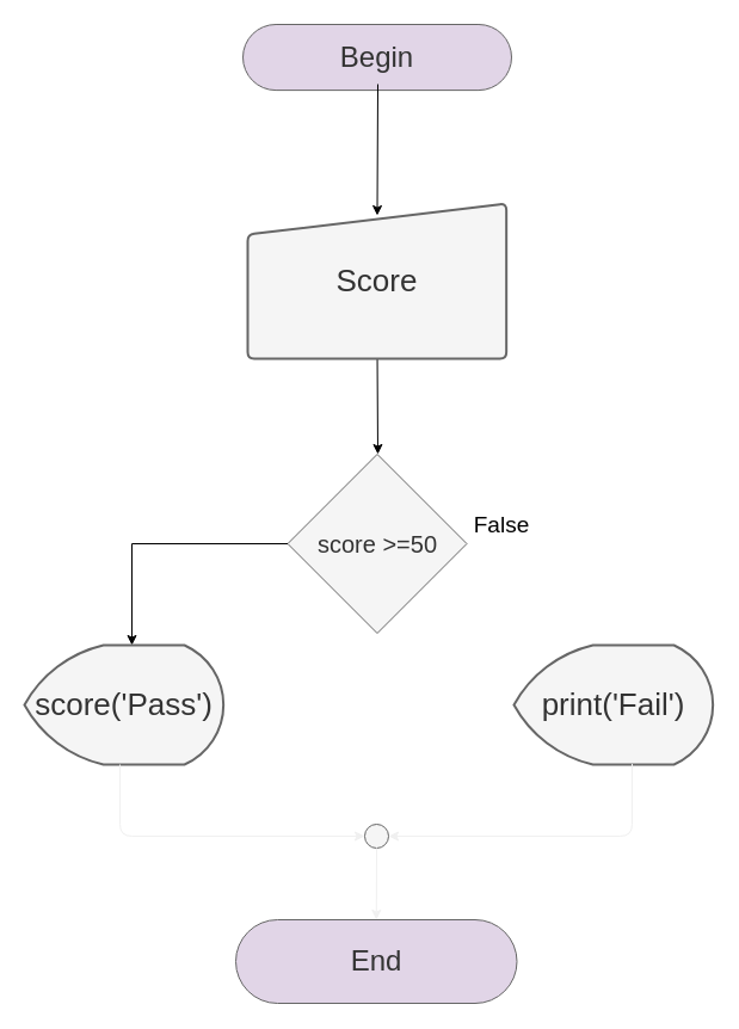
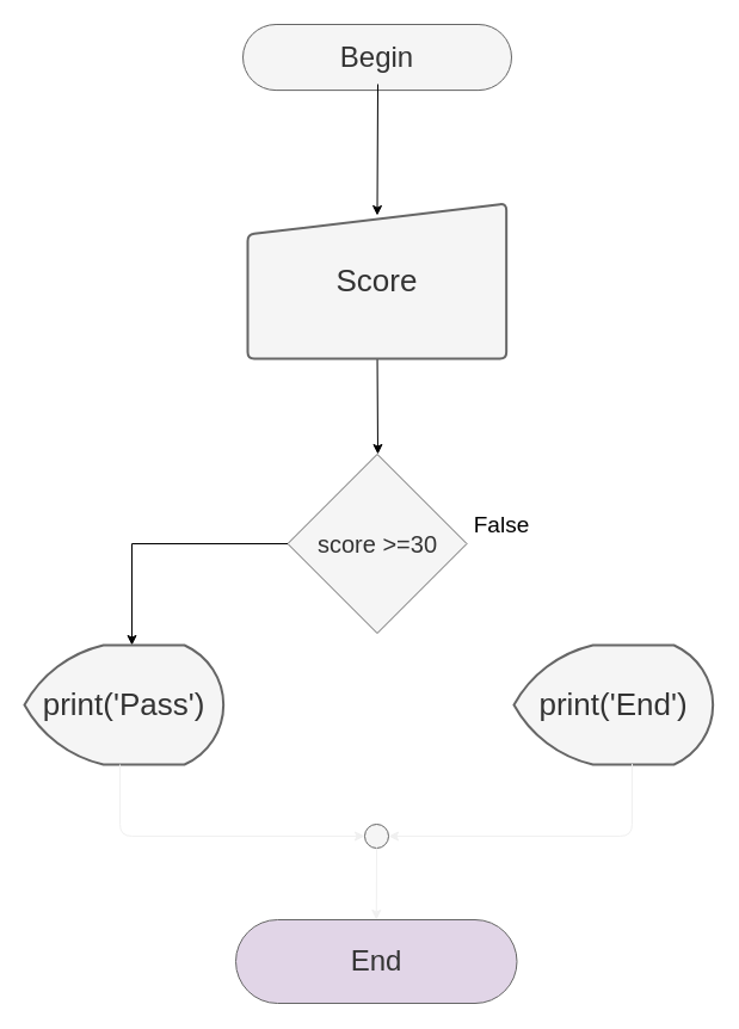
  <mxCell id="0" />
  <mxCell id="1" parent="0" />
- <mxCell id="2" value="&lt;h1&gt;&lt;span style=&quot;font-weight: normal&quot;&gt;Begin&lt;/span&gt;&lt;/h1&gt;" style="rounded=1;whiteSpace=wrap;html=1;arcSize=50;fillColor=#e1d5e7;strokeColor=#666666;fontColor=#333333;" parent="1" vertex="1"><mxGeometry x="203" y="20" width="225" height="55.1" as="geometry" /></mxCell>
+ <mxCell id="2" value="&lt;h1&gt;&lt;span style=&quot;font-weight: normal&quot;&gt;Begin&lt;/span&gt;&lt;/h1&gt;" style="rounded=1;whiteSpace=wrap;html=1;arcSize=50;fillColor=#f5f5f5;strokeColor=#666666;fontColor=#333333;" parent="1" vertex="1"><mxGeometry x="203" y="20" width="225" height="55.1" as="geometry" /></mxCell>
  <mxCell id="3" value="" style="endArrow=classic;html=1;entryX=0.5;entryY=0;entryDx=0;entryDy=0;" parent="1" edge="1"><mxGeometry width="50" height="50" relative="1" as="geometry"><mxPoint x="316" y="70" as="sourcePoint" /><mxPoint x="315.5" y="180" as="targetPoint" /></mxGeometry></mxCell>
  <mxCell id="4" value="" style="endArrow=classic;html=1;exitX=0.5;exitY=1;exitDx=0;exitDy=0;" parent="1" edge="1"><mxGeometry width="50" height="50" relative="1" as="geometry"><mxPoint x="315.5" y="292.5" as="sourcePoint" /><mxPoint x="316" y="380" as="targetPoint" /></mxGeometry></mxCell>
- <mxCell id="5" value="&lt;font style=&quot;font-size: 20px&quot;&gt;score &amp;gt;=50&lt;/font&gt;" style="rhombus;whiteSpace=wrap;html=1;fillColor=#f5f5f5;strokeColor=#666666;fontColor=#333333;" parent="1" vertex="1"><mxGeometry x="240.5" y="380" width="150" height="150" as="geometry" /></mxCell>
+ <mxCell id="5" value="&lt;font style=&quot;font-size: 20px&quot;&gt;score &amp;gt;=30&lt;/font&gt;" style="rhombus;whiteSpace=wrap;html=1;fillColor=#f5f5f5;strokeColor=#666666;fontColor=#333333;" parent="1" vertex="1"><mxGeometry x="240.5" y="380" width="150" height="150" as="geometry" /></mxCell>
  <mxCell id="6" value="" style="endArrow=classic;html=1;rounded=0;exitX=0;exitY=0.5;exitDx=0;exitDy=0;" parent="1" edge="1" source="5"><mxGeometry width="50" height="50" relative="1" as="geometry"><mxPoint x="240" y="450" as="sourcePoint" /><mxPoint x="110" y="540" as="targetPoint" /><Array as="points"><mxPoint x="110" y="455" /></Array></mxGeometry></mxCell>
  <mxCell id="7" value="&lt;h1&gt;&lt;span style=&quot;font-weight: normal&quot;&gt;End&lt;/span&gt;&lt;/h1&gt;" style="rounded=1;whiteSpace=wrap;html=1;arcSize=50;fillColor=#e1d5e7;strokeColor=#666666;fontColor=#333333;" parent="1" vertex="1"><mxGeometry x="197" y="770" width="235.5" height="70" as="geometry" /></mxCell>
- <mxCell id="8" value="&lt;font style=&quot;font-size: 26px&quot;&gt;score('Pass')&lt;/font&gt;" style="strokeWidth=2;html=1;shape=mxgraph.flowchart.display;whiteSpace=wrap;fillColor=#f5f5f5;strokeColor=#666666;fontColor=#333333;" parent="1" vertex="1"><mxGeometry x="20" y="540" width="166.67" height="100" as="geometry" /></mxCell>
- <mxCell id="9" value="&lt;font style=&quot;font-size: 26px&quot;&gt;print('Fail')&lt;/font&gt;" style="strokeWidth=2;html=1;shape=mxgraph.flowchart.display;whiteSpace=wrap;fillColor=#f5f5f5;strokeColor=#666666;fontColor=#333333;" parent="1" vertex="1"><mxGeometry x="430" y="540" width="166.67" height="100" as="geometry" /></mxCell>
+ <mxCell id="8" value="&lt;font style=&quot;font-size: 26px&quot;&gt;print('Pass')&lt;/font&gt;" style="strokeWidth=2;html=1;shape=mxgraph.flowchart.display;whiteSpace=wrap;fillColor=#f5f5f5;strokeColor=#666666;fontColor=#333333;" parent="1" vertex="1"><mxGeometry x="20" y="540" width="166.67" height="100" as="geometry" /></mxCell>
+ <mxCell id="9" value="&lt;font style=&quot;font-size: 26px&quot;&gt;print('End')&lt;/font&gt;" style="strokeWidth=2;html=1;shape=mxgraph.flowchart.display;whiteSpace=wrap;fillColor=#f5f5f5;strokeColor=#666666;fontColor=#333333;" parent="1" vertex="1"><mxGeometry x="430" y="540" width="166.67" height="100" as="geometry" /></mxCell>
  <mxCell id="10" value="&lt;font style=&quot;font-size: 26px&quot;&gt;Score&lt;/font&gt;" style="html=1;strokeWidth=2;shape=manualInput;whiteSpace=wrap;rounded=1;size=26;arcSize=11;fillColor=#f5f5f5;strokeColor=#666666;fontColor=#333333;" parent="1" vertex="1"><mxGeometry x="207" y="170" width="216.67" height="130" as="geometry" /></mxCell>
  <mxCell id="11" value="" style="endArrow=classic;html=1;strokeColor=#f0f0f0;entryX=0;entryY=0.5;entryDx=0;entryDy=0;entryPerimeter=0;" parent="1" target="13" edge="1"><mxGeometry width="50" height="50" relative="1" as="geometry"><mxPoint x="100" y="640" as="sourcePoint" /><mxPoint x="290" y="700" as="targetPoint" /><Array as="points"><mxPoint x="100" y="700" /></Array></mxGeometry></mxCell>
  <mxCell id="12" value="" style="endArrow=classic;html=1;strokeColor=#f0f0f0;exitX=0.594;exitY=0.994;exitDx=0;exitDy=0;exitPerimeter=0;entryX=1;entryY=0.5;entryDx=0;entryDy=0;entryPerimeter=0;" parent="1" source="9" target="13" edge="1"><mxGeometry width="50" height="50" relative="1" as="geometry"><mxPoint x="463.335" y="650" as="sourcePoint" /><mxPoint x="320" y="700" as="targetPoint" /><Array as="points"><mxPoint x="529" y="700" /></Array></mxGeometry></mxCell>
  <mxCell id="13" value="" style="verticalLabelPosition=bottom;verticalAlign=top;html=1;shape=mxgraph.flowchart.on-page_reference;fillColor=#f5f5f5;strokeColor=#666666;fontColor=#333333;" parent="1" vertex="1"><mxGeometry x="305" y="690" width="20" height="20" as="geometry" /></mxCell>
  <mxCell id="14" value="" style="endArrow=classic;html=1;strokeColor=#f0f0f0;entryX=0.5;entryY=0;entryDx=0;entryDy=0;exitX=0.5;exitY=1;exitDx=0;exitDy=0;exitPerimeter=0;" parent="1" source="13" target="7" edge="1"><mxGeometry width="50" height="50" relative="1" as="geometry"><mxPoint x="290" y="760" as="sourcePoint" /><mxPoint x="340" y="710" as="targetPoint" /></mxGeometry></mxCell>
  <mxCell id="15" value="&lt;span style=&quot;font-size: 19px&quot;&gt;False&lt;/span&gt;" style="text;html=1;strokeColor=none;fillColor=none;align=center;verticalAlign=middle;whiteSpace=wrap;rounded=0;" parent="1" vertex="1"><mxGeometry x="400" y="430" width="40" height="20" as="geometry" /></mxCell>
